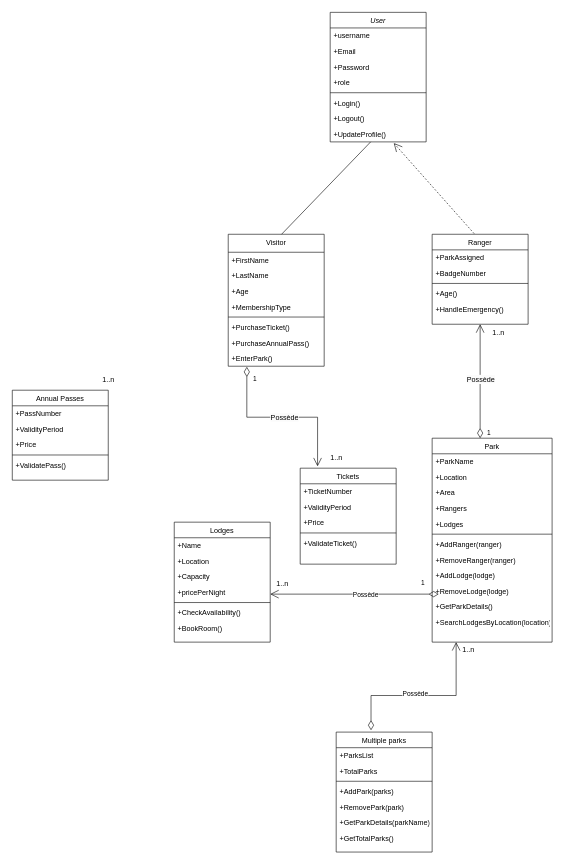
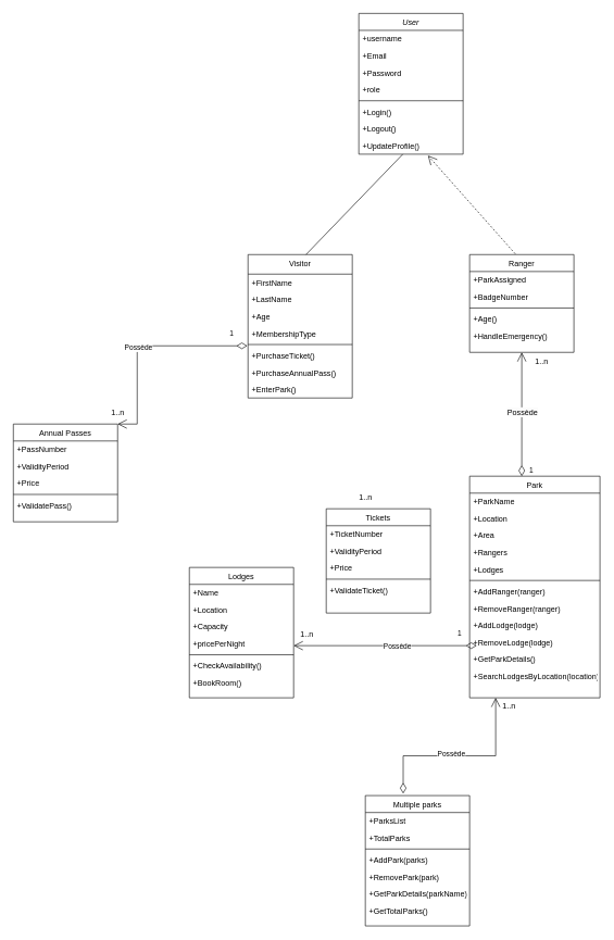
  <mxCell id="0" />
  <mxCell id="1" parent="0" />
  <mxCell id="2" value="User" style="swimlane;fontStyle=2;align=center;verticalAlign=top;childLayout=stackLayout;horizontal=1;startSize=26;horizontalStack=0;resizeParent=1;resizeLast=0;collapsible=1;marginBottom=0;rounded=0;shadow=0;strokeWidth=1;" parent="1" vertex="1"><mxGeometry x="550" y="20" width="160" height="216" as="geometry"><mxRectangle x="230" y="140" width="160" height="26" as="alternateBounds" /></mxGeometry></mxCell>
  <mxCell id="3" value="+username" style="text;align=left;verticalAlign=top;spacingLeft=4;spacingRight=4;overflow=hidden;rotatable=0;points=[[0,0.5],[1,0.5]];portConstraint=eastwest;" parent="2" vertex="1"><mxGeometry y="26" width="160" height="26" as="geometry" /></mxCell>
  <mxCell id="4" value="+Email" style="text;align=left;verticalAlign=top;spacingLeft=4;spacingRight=4;overflow=hidden;rotatable=0;points=[[0,0.5],[1,0.5]];portConstraint=eastwest;rounded=0;shadow=0;html=0;" parent="2" vertex="1"><mxGeometry y="52" width="160" height="26" as="geometry" /></mxCell>
  <mxCell id="5" value="+Password" style="text;align=left;verticalAlign=top;spacingLeft=4;spacingRight=4;overflow=hidden;rotatable=0;points=[[0,0.5],[1,0.5]];portConstraint=eastwest;rounded=0;shadow=0;html=0;" parent="2" vertex="1"><mxGeometry y="78" width="160" height="26" as="geometry" /></mxCell>
  <mxCell id="6" value="+role" style="text;align=left;verticalAlign=top;spacingLeft=4;spacingRight=4;overflow=hidden;rotatable=0;points=[[0,0.5],[1,0.5]];portConstraint=eastwest;rounded=0;shadow=0;html=0;" parent="2" vertex="1"><mxGeometry y="104" width="160" height="26" as="geometry" /></mxCell>
  <mxCell id="7" value="" style="line;html=1;strokeWidth=1;align=left;verticalAlign=middle;spacingTop=-1;spacingLeft=3;spacingRight=3;rotatable=0;labelPosition=right;points=[];portConstraint=eastwest;" parent="2" vertex="1"><mxGeometry y="130" width="160" height="8" as="geometry" /></mxCell>
  <mxCell id="8" value="+Login()" style="text;align=left;verticalAlign=top;spacingLeft=4;spacingRight=4;overflow=hidden;rotatable=0;points=[[0,0.5],[1,0.5]];portConstraint=eastwest;" parent="2" vertex="1"><mxGeometry y="138" width="160" height="26" as="geometry" /></mxCell>
  <mxCell id="9" value="+Logout()" style="text;align=left;verticalAlign=top;spacingLeft=4;spacingRight=4;overflow=hidden;rotatable=0;points=[[0,0.5],[1,0.5]];portConstraint=eastwest;" parent="2" vertex="1"><mxGeometry y="164" width="160" height="26" as="geometry" /></mxCell>
  <mxCell id="10" value="+UpdateProfile()" style="text;align=left;verticalAlign=top;spacingLeft=4;spacingRight=4;overflow=hidden;rotatable=0;points=[[0,0.5],[1,0.5]];portConstraint=eastwest;" parent="2" vertex="1"><mxGeometry y="190" width="160" height="26" as="geometry" /></mxCell>
  <mxCell id="11" value="Visitor" style="swimlane;fontStyle=0;align=center;verticalAlign=top;childLayout=stackLayout;horizontal=1;startSize=30;horizontalStack=0;resizeParent=1;resizeLast=0;collapsible=1;marginBottom=0;rounded=0;shadow=0;strokeWidth=1;" parent="1" vertex="1"><mxGeometry x="380" y="390" width="160" height="220" as="geometry"><mxRectangle x="130" y="380" width="160" height="26" as="alternateBounds" /></mxGeometry></mxCell>
  <mxCell id="12" value="+FirstName" style="text;align=left;verticalAlign=top;spacingLeft=4;spacingRight=4;overflow=hidden;rotatable=0;points=[[0,0.5],[1,0.5]];portConstraint=eastwest;" parent="11" vertex="1"><mxGeometry y="30" width="160" height="26" as="geometry" /></mxCell>
  <mxCell id="13" value="+LastName" style="text;align=left;verticalAlign=top;spacingLeft=4;spacingRight=4;overflow=hidden;rotatable=0;points=[[0,0.5],[1,0.5]];portConstraint=eastwest;rounded=0;shadow=0;html=0;" parent="11" vertex="1"><mxGeometry y="56" width="160" height="26" as="geometry" /></mxCell>
  <mxCell id="14" value="+Age" style="text;align=left;verticalAlign=top;spacingLeft=4;spacingRight=4;overflow=hidden;rotatable=0;points=[[0,0.5],[1,0.5]];portConstraint=eastwest;" parent="11" vertex="1"><mxGeometry y="82" width="160" height="26" as="geometry" /></mxCell>
  <mxCell id="15" value="+MembershipType" style="text;align=left;verticalAlign=top;spacingLeft=4;spacingRight=4;overflow=hidden;rotatable=0;points=[[0,0.5],[1,0.5]];portConstraint=eastwest;" parent="11" vertex="1"><mxGeometry y="108" width="160" height="26" as="geometry" /></mxCell>
  <mxCell id="16" value="" style="line;html=1;strokeWidth=1;align=left;verticalAlign=middle;spacingTop=-1;spacingLeft=3;spacingRight=3;rotatable=0;labelPosition=right;points=[];portConstraint=eastwest;" parent="11" vertex="1"><mxGeometry y="134" width="160" height="8" as="geometry" /></mxCell>
  <mxCell id="17" value="+PurchaseTicket()" style="text;align=left;verticalAlign=top;spacingLeft=4;spacingRight=4;overflow=hidden;rotatable=0;points=[[0,0.5],[1,0.5]];portConstraint=eastwest;fontStyle=0" parent="11" vertex="1"><mxGeometry y="142" width="160" height="26" as="geometry" /></mxCell>
  <mxCell id="18" value="+PurchaseAnnualPass()" style="text;align=left;verticalAlign=top;spacingLeft=4;spacingRight=4;overflow=hidden;rotatable=0;points=[[0,0.5],[1,0.5]];portConstraint=eastwest;fontStyle=0" parent="11" vertex="1"><mxGeometry y="168" width="160" height="26" as="geometry" /></mxCell>
  <mxCell id="19" value="+EnterPark()" style="text;align=left;verticalAlign=top;spacingLeft=4;spacingRight=4;overflow=hidden;rotatable=0;points=[[0,0.5],[1,0.5]];portConstraint=eastwest;fontStyle=0" parent="11" vertex="1"><mxGeometry y="194" width="160" height="26" as="geometry" /></mxCell>
  <mxCell id="20" value="Ranger" style="swimlane;fontStyle=0;align=center;verticalAlign=top;childLayout=stackLayout;horizontal=1;startSize=26;horizontalStack=0;resizeParent=1;resizeLast=0;collapsible=1;marginBottom=0;rounded=0;shadow=0;strokeWidth=1;" parent="1" vertex="1"><mxGeometry x="720" y="390" width="160" height="150" as="geometry"><mxRectangle x="508" y="80" width="160" height="26" as="alternateBounds" /></mxGeometry></mxCell>
  <mxCell id="21" value="+ParkAssigned" style="text;align=left;verticalAlign=top;spacingLeft=4;spacingRight=4;overflow=hidden;rotatable=0;points=[[0,0.5],[1,0.5]];portConstraint=eastwest;" parent="20" vertex="1"><mxGeometry y="26" width="160" height="26" as="geometry" /></mxCell>
  <mxCell id="22" value="+BadgeNumber" style="text;align=left;verticalAlign=top;spacingLeft=4;spacingRight=4;overflow=hidden;rotatable=0;points=[[0,0.5],[1,0.5]];portConstraint=eastwest;rounded=0;shadow=0;html=0;" parent="20" vertex="1"><mxGeometry y="52" width="160" height="26" as="geometry" /></mxCell>
  <mxCell id="23" value="" style="line;html=1;strokeWidth=1;align=left;verticalAlign=middle;spacingTop=-1;spacingLeft=3;spacingRight=3;rotatable=0;labelPosition=right;points=[];portConstraint=eastwest;" parent="20" vertex="1"><mxGeometry y="78" width="160" height="8" as="geometry" /></mxCell>
  <mxCell id="24" value="+Age()" style="text;align=left;verticalAlign=top;spacingLeft=4;spacingRight=4;overflow=hidden;rotatable=0;points=[[0,0.5],[1,0.5]];portConstraint=eastwest;" parent="20" vertex="1"><mxGeometry y="86" width="160" height="26" as="geometry" /></mxCell>
  <mxCell id="25" value="+HandleEmergency()" style="text;align=left;verticalAlign=top;spacingLeft=4;spacingRight=4;overflow=hidden;rotatable=0;points=[[0,0.5],[1,0.5]];portConstraint=eastwest;" parent="20" vertex="1"><mxGeometry y="112" width="160" height="26" as="geometry" /></mxCell>
  <mxCell id="26" value="Lodges" style="swimlane;fontStyle=0;align=center;verticalAlign=top;childLayout=stackLayout;horizontal=1;startSize=26;horizontalStack=0;resizeParent=1;resizeLast=0;collapsible=1;marginBottom=0;rounded=0;shadow=0;strokeWidth=1;" parent="1" vertex="1"><mxGeometry x="290" y="870" width="160" height="200" as="geometry"><mxRectangle x="550" y="140" width="160" height="26" as="alternateBounds" /></mxGeometry></mxCell>
  <mxCell id="27" value="+Name" style="text;align=left;verticalAlign=top;spacingLeft=4;spacingRight=4;overflow=hidden;rotatable=0;points=[[0,0.5],[1,0.5]];portConstraint=eastwest;" parent="26" vertex="1"><mxGeometry y="26" width="160" height="26" as="geometry" /></mxCell>
  <mxCell id="28" value="+Location" style="text;align=left;verticalAlign=top;spacingLeft=4;spacingRight=4;overflow=hidden;rotatable=0;points=[[0,0.5],[1,0.5]];portConstraint=eastwest;rounded=0;shadow=0;html=0;" parent="26" vertex="1"><mxGeometry y="52" width="160" height="26" as="geometry" /></mxCell>
  <mxCell id="29" value="+Capacity" style="text;align=left;verticalAlign=top;spacingLeft=4;spacingRight=4;overflow=hidden;rotatable=0;points=[[0,0.5],[1,0.5]];portConstraint=eastwest;rounded=0;shadow=0;html=0;" parent="26" vertex="1"><mxGeometry y="78" width="160" height="26" as="geometry" /></mxCell>
  <mxCell id="30" value="+pricePerNight" style="text;align=left;verticalAlign=top;spacingLeft=4;spacingRight=4;overflow=hidden;rotatable=0;points=[[0,0.5],[1,0.5]];portConstraint=eastwest;rounded=0;shadow=0;html=0;" parent="26" vertex="1"><mxGeometry y="104" width="160" height="26" as="geometry" /></mxCell>
  <mxCell id="31" value="" style="line;html=1;strokeWidth=1;align=left;verticalAlign=middle;spacingTop=-1;spacingLeft=3;spacingRight=3;rotatable=0;labelPosition=right;points=[];portConstraint=eastwest;" parent="26" vertex="1"><mxGeometry y="130" width="160" height="8" as="geometry" /></mxCell>
  <mxCell id="32" value="+CheckAvailability()" style="text;align=left;verticalAlign=top;spacingLeft=4;spacingRight=4;overflow=hidden;rotatable=0;points=[[0,0.5],[1,0.5]];portConstraint=eastwest;" parent="26" vertex="1"><mxGeometry y="138" width="160" height="26" as="geometry" /></mxCell>
  <mxCell id="33" value="+BookRoom()" style="text;align=left;verticalAlign=top;spacingLeft=4;spacingRight=4;overflow=hidden;rotatable=0;points=[[0,0.5],[1,0.5]];portConstraint=eastwest;" parent="26" vertex="1"><mxGeometry y="164" width="160" height="26" as="geometry" /></mxCell>
  <mxCell id="34" value="Tickets" style="swimlane;fontStyle=0;align=center;verticalAlign=top;childLayout=stackLayout;horizontal=1;startSize=26;horizontalStack=0;resizeParent=1;resizeLast=0;collapsible=1;marginBottom=0;rounded=0;shadow=0;strokeWidth=1;" parent="1" vertex="1"><mxGeometry x="500" y="780" width="160" height="160" as="geometry"><mxRectangle x="550" y="140" width="160" height="26" as="alternateBounds" /></mxGeometry></mxCell>
  <mxCell id="35" value="+TicketNumber" style="text;align=left;verticalAlign=top;spacingLeft=4;spacingRight=4;overflow=hidden;rotatable=0;points=[[0,0.5],[1,0.5]];portConstraint=eastwest;" parent="34" vertex="1"><mxGeometry y="26" width="160" height="26" as="geometry" /></mxCell>
  <mxCell id="36" value="+ValidityPeriod" style="text;align=left;verticalAlign=top;spacingLeft=4;spacingRight=4;overflow=hidden;rotatable=0;points=[[0,0.5],[1,0.5]];portConstraint=eastwest;rounded=0;shadow=0;html=0;" parent="34" vertex="1"><mxGeometry y="52" width="160" height="26" as="geometry" /></mxCell>
  <mxCell id="37" value="+Price" style="text;align=left;verticalAlign=top;spacingLeft=4;spacingRight=4;overflow=hidden;rotatable=0;points=[[0,0.5],[1,0.5]];portConstraint=eastwest;rounded=0;shadow=0;html=0;" parent="34" vertex="1"><mxGeometry y="78" width="160" height="26" as="geometry" /></mxCell>
  <mxCell id="38" value="" style="line;html=1;strokeWidth=1;align=left;verticalAlign=middle;spacingTop=-1;spacingLeft=3;spacingRight=3;rotatable=0;labelPosition=right;points=[];portConstraint=eastwest;" parent="34" vertex="1"><mxGeometry y="104" width="160" height="8" as="geometry" /></mxCell>
  <mxCell id="39" value="+ValidateTicket()" style="text;align=left;verticalAlign=top;spacingLeft=4;spacingRight=4;overflow=hidden;rotatable=0;points=[[0,0.5],[1,0.5]];portConstraint=eastwest;" parent="34" vertex="1"><mxGeometry y="112" width="160" height="26" as="geometry" /></mxCell>
  <mxCell id="40" value="Annual Passes" style="swimlane;fontStyle=0;align=center;verticalAlign=top;childLayout=stackLayout;horizontal=1;startSize=26;horizontalStack=0;resizeParent=1;resizeLast=0;collapsible=1;marginBottom=0;rounded=0;shadow=0;strokeWidth=1;" parent="1" vertex="1"><mxGeometry x="20" y="650" width="160" height="150" as="geometry"><mxRectangle x="550" y="140" width="160" height="26" as="alternateBounds" /></mxGeometry></mxCell>
  <mxCell id="41" value="+PassNumber" style="text;align=left;verticalAlign=top;spacingLeft=4;spacingRight=4;overflow=hidden;rotatable=0;points=[[0,0.5],[1,0.5]];portConstraint=eastwest;" parent="40" vertex="1"><mxGeometry y="26" width="160" height="26" as="geometry" /></mxCell>
  <mxCell id="42" value="+ValidityPeriod" style="text;align=left;verticalAlign=top;spacingLeft=4;spacingRight=4;overflow=hidden;rotatable=0;points=[[0,0.5],[1,0.5]];portConstraint=eastwest;rounded=0;shadow=0;html=0;" parent="40" vertex="1"><mxGeometry y="52" width="160" height="26" as="geometry" /></mxCell>
  <mxCell id="43" value="+Price" style="text;align=left;verticalAlign=top;spacingLeft=4;spacingRight=4;overflow=hidden;rotatable=0;points=[[0,0.5],[1,0.5]];portConstraint=eastwest;rounded=0;shadow=0;html=0;" parent="40" vertex="1"><mxGeometry y="78" width="160" height="26" as="geometry" /></mxCell>
  <mxCell id="44" value="" style="line;html=1;strokeWidth=1;align=left;verticalAlign=middle;spacingTop=-1;spacingLeft=3;spacingRight=3;rotatable=0;labelPosition=right;points=[];portConstraint=eastwest;" parent="40" vertex="1"><mxGeometry y="104" width="160" height="8" as="geometry" /></mxCell>
  <mxCell id="45" value="+ValidatePass()" style="text;align=left;verticalAlign=top;spacingLeft=4;spacingRight=4;overflow=hidden;rotatable=0;points=[[0,0.5],[1,0.5]];portConstraint=eastwest;" parent="40" vertex="1"><mxGeometry y="112" width="160" height="26" as="geometry" /></mxCell>
  <mxCell id="46" value="Multiple parks" style="swimlane;fontStyle=0;align=center;verticalAlign=top;childLayout=stackLayout;horizontal=1;startSize=26;horizontalStack=0;resizeParent=1;resizeLast=0;collapsible=1;marginBottom=0;rounded=0;shadow=0;strokeWidth=1;" parent="1" vertex="1"><mxGeometry x="560" y="1220" width="160" height="200" as="geometry"><mxRectangle x="130" y="380" width="160" height="26" as="alternateBounds" /></mxGeometry></mxCell>
  <mxCell id="47" value="+ParksList" style="text;align=left;verticalAlign=top;spacingLeft=4;spacingRight=4;overflow=hidden;rotatable=0;points=[[0,0.5],[1,0.5]];portConstraint=eastwest;" parent="46" vertex="1"><mxGeometry y="26" width="160" height="26" as="geometry" /></mxCell>
  <mxCell id="48" value="+TotalParks" style="text;align=left;verticalAlign=top;spacingLeft=4;spacingRight=4;overflow=hidden;rotatable=0;points=[[0,0.5],[1,0.5]];portConstraint=eastwest;rounded=0;shadow=0;html=0;" parent="46" vertex="1"><mxGeometry y="52" width="160" height="26" as="geometry" /></mxCell>
  <mxCell id="49" value="" style="line;html=1;strokeWidth=1;align=left;verticalAlign=middle;spacingTop=-1;spacingLeft=3;spacingRight=3;rotatable=0;labelPosition=right;points=[];portConstraint=eastwest;" parent="46" vertex="1"><mxGeometry y="78" width="160" height="8" as="geometry" /></mxCell>
  <mxCell id="50" value="+AddPark(parks)" style="text;align=left;verticalAlign=top;spacingLeft=4;spacingRight=4;overflow=hidden;rotatable=0;points=[[0,0.5],[1,0.5]];portConstraint=eastwest;fontStyle=0" parent="46" vertex="1"><mxGeometry y="86" width="160" height="26" as="geometry" /></mxCell>
  <mxCell id="51" value="+RemovePark(park)" style="text;align=left;verticalAlign=top;spacingLeft=4;spacingRight=4;overflow=hidden;rotatable=0;points=[[0,0.5],[1,0.5]];portConstraint=eastwest;" parent="46" vertex="1"><mxGeometry y="112" width="160" height="26" as="geometry" /></mxCell>
  <mxCell id="52" value="+GetParkDetails(parkName)" style="text;align=left;verticalAlign=top;spacingLeft=4;spacingRight=4;overflow=hidden;rotatable=0;points=[[0,0.5],[1,0.5]];portConstraint=eastwest;" parent="46" vertex="1"><mxGeometry y="138" width="160" height="26" as="geometry" /></mxCell>
  <mxCell id="53" value="+GetTotalParks()" style="text;align=left;verticalAlign=top;spacingLeft=4;spacingRight=4;overflow=hidden;rotatable=0;points=[[0,0.5],[1,0.5]];portConstraint=eastwest;" parent="46" vertex="1"><mxGeometry y="164" width="160" height="26" as="geometry" /></mxCell>
  <mxCell id="54" value="Park" style="swimlane;fontStyle=0;align=center;verticalAlign=top;childLayout=stackLayout;horizontal=1;startSize=26;horizontalStack=0;resizeParent=1;resizeLast=0;collapsible=1;marginBottom=0;rounded=0;shadow=0;strokeWidth=1;" parent="1" vertex="1"><mxGeometry x="720" y="730" width="200" height="340" as="geometry"><mxRectangle x="550" y="140" width="160" height="26" as="alternateBounds" /></mxGeometry></mxCell>
  <mxCell id="55" value="+ParkName" style="text;align=left;verticalAlign=top;spacingLeft=4;spacingRight=4;overflow=hidden;rotatable=0;points=[[0,0.5],[1,0.5]];portConstraint=eastwest;" parent="54" vertex="1"><mxGeometry y="26" width="200" height="26" as="geometry" /></mxCell>
  <mxCell id="56" value="+Location" style="text;align=left;verticalAlign=top;spacingLeft=4;spacingRight=4;overflow=hidden;rotatable=0;points=[[0,0.5],[1,0.5]];portConstraint=eastwest;rounded=0;shadow=0;html=0;" parent="54" vertex="1"><mxGeometry y="52" width="200" height="26" as="geometry" /></mxCell>
  <mxCell id="57" value="+Area" style="text;align=left;verticalAlign=top;spacingLeft=4;spacingRight=4;overflow=hidden;rotatable=0;points=[[0,0.5],[1,0.5]];portConstraint=eastwest;rounded=0;shadow=0;html=0;" parent="54" vertex="1"><mxGeometry y="78" width="200" height="26" as="geometry" /></mxCell>
  <mxCell id="58" value="+Rangers" style="text;align=left;verticalAlign=top;spacingLeft=4;spacingRight=4;overflow=hidden;rotatable=0;points=[[0,0.5],[1,0.5]];portConstraint=eastwest;rounded=0;shadow=0;html=0;" parent="54" vertex="1"><mxGeometry y="104" width="200" height="26" as="geometry" /></mxCell>
  <mxCell id="59" value="+Lodges" style="text;align=left;verticalAlign=top;spacingLeft=4;spacingRight=4;overflow=hidden;rotatable=0;points=[[0,0.5],[1,0.5]];portConstraint=eastwest;rounded=0;shadow=0;html=0;" parent="54" vertex="1"><mxGeometry y="130" width="200" height="26" as="geometry" /></mxCell>
  <mxCell id="60" value="" style="line;html=1;strokeWidth=1;align=left;verticalAlign=middle;spacingTop=-1;spacingLeft=3;spacingRight=3;rotatable=0;labelPosition=right;points=[];portConstraint=eastwest;" parent="54" vertex="1"><mxGeometry y="156" width="200" height="8" as="geometry" /></mxCell>
  <mxCell id="61" value="+AddRanger(ranger)" style="text;align=left;verticalAlign=top;spacingLeft=4;spacingRight=4;overflow=hidden;rotatable=0;points=[[0,0.5],[1,0.5]];portConstraint=eastwest;" parent="54" vertex="1"><mxGeometry y="164" width="200" height="26" as="geometry" /></mxCell>
  <mxCell id="62" value="+RemoveRanger(ranger)" style="text;align=left;verticalAlign=top;spacingLeft=4;spacingRight=4;overflow=hidden;rotatable=0;points=[[0,0.5],[1,0.5]];portConstraint=eastwest;" parent="54" vertex="1"><mxGeometry y="190" width="200" height="26" as="geometry" /></mxCell>
  <mxCell id="63" value="+AddLodge(lodge)" style="text;align=left;verticalAlign=top;spacingLeft=4;spacingRight=4;overflow=hidden;rotatable=0;points=[[0,0.5],[1,0.5]];portConstraint=eastwest;" parent="54" vertex="1"><mxGeometry y="216" width="200" height="26" as="geometry" /></mxCell>
  <mxCell id="64" value="+RemoveLodge(lodge)" style="text;align=left;verticalAlign=top;spacingLeft=4;spacingRight=4;overflow=hidden;rotatable=0;points=[[0,0.5],[1,0.5]];portConstraint=eastwest;" parent="54" vertex="1"><mxGeometry y="242" width="200" height="26" as="geometry" /></mxCell>
  <mxCell id="65" value="+GetParkDetails()" style="text;align=left;verticalAlign=top;spacingLeft=4;spacingRight=4;overflow=hidden;rotatable=0;points=[[0,0.5],[1,0.5]];portConstraint=eastwest;" parent="54" vertex="1"><mxGeometry y="268" width="200" height="26" as="geometry" /></mxCell>
  <mxCell id="66" value="+SearchLodgesByLocation(location)" style="text;align=left;verticalAlign=top;spacingLeft=4;spacingRight=4;overflow=hidden;rotatable=0;points=[[0,0.5],[1,0.5]];portConstraint=eastwest;" parent="54" vertex="1"><mxGeometry y="294" width="200" height="26" as="geometry" /></mxCell>
  <mxCell id="67" value="" style="endArrow=none;endFill=1;endSize=12;html=1;rounded=0;exitX=0.556;exitY=0;exitDx=0;exitDy=0;exitPerimeter=0;" edge="1" parent="1" source="11" target="10"><mxGeometry width="160" relative="1" as="geometry"><mxPoint x="450" y="380" as="sourcePoint" /><mxPoint x="610" y="380" as="targetPoint" /></mxGeometry></mxCell>
  <mxCell id="68" value="" style="endArrow=open;endFill=1;endSize=12;html=1;rounded=0;exitX=0.438;exitY=-0.007;exitDx=0;exitDy=0;exitPerimeter=0;entryX=0.663;entryY=1.077;entryDx=0;entryDy=0;entryPerimeter=0;dashed=1;" edge="1" parent="1" source="20" target="10"><mxGeometry width="160" relative="1" as="geometry"><mxPoint x="750" y="340" as="sourcePoint" /><mxPoint x="910" y="340" as="targetPoint" /></mxGeometry></mxCell>
  <mxCell id="69" value="1" style="endArrow=open;html=1;endSize=12;startArrow=diamondThin;startSize=14;startFill=0;edgeStyle=orthogonalEdgeStyle;align=left;verticalAlign=bottom;rounded=0;exitX=0.5;exitY=0;exitDx=0;exitDy=0;" edge="1" parent="1"><mxGeometry x="-1" y="-10" relative="1" as="geometry"><mxPoint x="800" y="730" as="sourcePoint" /><mxPoint x="800" y="540" as="targetPoint" /><mxPoint as="offset" /></mxGeometry></mxCell>
  <mxCell id="70" value="&lt;span style=&quot;font-size: 12px; background-color: rgb(251, 251, 251);&quot;&gt;Possède&lt;/span&gt;" style="edgeLabel;html=1;align=center;verticalAlign=middle;resizable=0;points=[];" vertex="1" connectable="0" parent="69"><mxGeometry x="0.042" relative="1" as="geometry"><mxPoint as="offset" /></mxGeometry></mxCell>
  <mxCell id="71" value="1..n" style="text;html=1;align=center;verticalAlign=middle;resizable=0;points=[];autosize=1;strokeColor=none;fillColor=none;" vertex="1" parent="1"><mxGeometry x="810" y="540" width="40" height="30" as="geometry" /></mxCell>
- <mxCell id="72" value="1" style="endArrow=open;html=1;endSize=12;startArrow=diamondThin;startSize=14;startFill=0;edgeStyle=orthogonalEdgeStyle;align=left;verticalAlign=bottom;rounded=0;entryX=0.181;entryY=-0.019;entryDx=0;entryDy=0;entryPerimeter=0;exitX=0.194;exitY=1.038;exitDx=0;exitDy=0;exitPerimeter=0;" edge="1" parent="1" source="19" target="34"><mxGeometry x="-0.796" y="9" relative="1" as="geometry"><mxPoint y="720" as="sourcePoint" x="320" /><mxPoint x="480" y="720" as="targetPoint" /><mxPoint as="offset" /></mxGeometry></mxCell>
- <mxCell id="73" value="&lt;span style=&quot;font-size: 12px; background-color: rgb(251, 251, 251);&quot;&gt;Possède&lt;/span&gt;" style="edgeLabel;html=1;align=center;verticalAlign=middle;resizable=0;points=[];" vertex="1" connectable="0" parent="72"><mxGeometry x="0.037" relative="1" as="geometry"><mxPoint as="offset" /></mxGeometry></mxCell>
+ <mxCell id="74" value="1" style="endArrow=open;html=1;endSize=12;startArrow=diamondThin;startSize=14;startFill=0;edgeStyle=orthogonalEdgeStyle;align=left;verticalAlign=bottom;rounded=0;exitX=-0.006;exitY=-0.077;exitDx=0;exitDy=0;exitPerimeter=0;entryX=1;entryY=0;entryDx=0;entryDy=0;" edge="1" parent="1" source="17" target="40"><mxGeometry x="-0.818" y="-10" relative="1" as="geometry"><mxPoint x="150" y="610" as="sourcePoint" /><mxPoint x="310" y="610" as="targetPoint" /><Array as="points"><mxPoint x="210" y="530" /><mxPoint x="210" y="650" /></Array><mxPoint as="offset" /></mxGeometry></mxCell>
+ <mxCell id="75" value="Possède" style="edgeLabel;html=1;align=center;verticalAlign=middle;resizable=0;points=[];" vertex="1" connectable="0" parent="74"><mxGeometry x="0.079" y="1" relative="1" as="geometry"><mxPoint as="offset" /></mxGeometry></mxCell>
  <mxCell id="76" value="1..n" style="text;html=1;align=center;verticalAlign=middle;resizable=0;points=[];autosize=1;strokeColor=none;fillColor=none;" vertex="1" parent="1"><mxGeometry x="160" y="618" width="40" height="30" as="geometry" /></mxCell>
  <mxCell id="77" value="1..n" style="text;html=1;align=center;verticalAlign=middle;resizable=0;points=[];autosize=1;strokeColor=none;fillColor=none;" vertex="1" parent="1"><mxGeometry x="540" y="748" width="40" height="30" as="geometry" /></mxCell>
  <mxCell id="78" value="1" style="endArrow=open;html=1;endSize=12;startArrow=diamondThin;startSize=14;startFill=0;edgeStyle=orthogonalEdgeStyle;align=left;verticalAlign=bottom;rounded=0;exitX=0;exitY=-0.308;exitDx=0;exitDy=0;exitPerimeter=0;entryX=0.938;entryY=0.615;entryDx=0;entryDy=0;entryPerimeter=0;" edge="1" parent="1"><mxGeometry x="-0.779" y="-10" relative="1" as="geometry"><mxPoint x="731" y="989.992" as="sourcePoint" /><mxPoint x="450.08" y="989.99" as="targetPoint" /><Array as="points" /><mxPoint as="offset" /></mxGeometry></mxCell>
  <mxCell id="79" value="Possède" style="edgeLabel;html=1;align=center;verticalAlign=middle;resizable=0;points=[];" vertex="1" connectable="0" parent="78"><mxGeometry x="-0.131" y="2" relative="1" as="geometry"><mxPoint as="offset" /></mxGeometry></mxCell>
  <mxCell id="80" value="1..n" style="text;html=1;align=center;verticalAlign=middle;resizable=0;points=[];autosize=1;strokeColor=none;fillColor=none;" vertex="1" parent="1"><mxGeometry x="450" y="958" width="40" height="30" as="geometry" /></mxCell>
  <mxCell id="81" value="" style="endArrow=open;html=1;endSize=12;startArrow=diamondThin;startSize=14;startFill=0;edgeStyle=orthogonalEdgeStyle;align=left;verticalAlign=bottom;rounded=0;exitX=0.363;exitY=-0.015;exitDx=0;exitDy=0;exitPerimeter=0;" edge="1" parent="1" source="46"><mxGeometry x="-0.952" y="-12" relative="1" as="geometry"><mxPoint x="618" y="1159" as="sourcePoint" /><mxPoint x="760" y="1070" as="targetPoint" /><Array as="points"><mxPoint x="618" y="1159" /></Array><mxPoint as="offset" /></mxGeometry></mxCell>
  <mxCell id="82" value="Possède" style="edgeLabel;html=1;align=center;verticalAlign=middle;resizable=0;points=[];" vertex="1" connectable="0" parent="81"><mxGeometry x="-0.094" y="3" relative="1" as="geometry"><mxPoint as="offset" /></mxGeometry></mxCell>
  <mxCell id="83" value="1..n" style="text;html=1;align=center;verticalAlign=middle;resizable=0;points=[];autosize=1;strokeColor=none;fillColor=none;" vertex="1" parent="1"><mxGeometry x="760" y="1068" width="40" height="30" as="geometry" /></mxCell>
